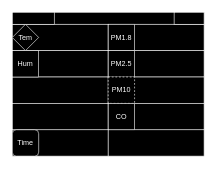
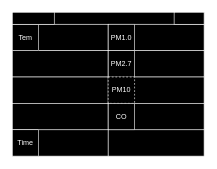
  <mxCell id="0" />
  <mxCell id="1" parent="0" />
  <mxCell id="2" value="" style="rounded=0;whiteSpace=wrap;html=1;movable=1;resizable=1;rotatable=1;deletable=1;editable=1;connectable=1;fillColor=#000000;strokeColor=#FFFFFF;fontColor=#FFFFFF;" vertex="1" parent="1"><mxGeometry x="20" y="20" width="320" height="240" as="geometry" /></mxCell>
  <mxCell id="3" value="" style="rounded=0;whiteSpace=wrap;html=1;fillColor=#000000;strokeColor=#FFFFFF;fontColor=#FFFFFF;" vertex="1" parent="1"><mxGeometry x="20" y="20" width="320" height="20" as="geometry" /></mxCell>
  <mxCell id="4" value="" style="rounded=0;whiteSpace=wrap;html=1;fillColor=#000000;strokeColor=#FFFFFF;fontColor=#FFFFFF;" vertex="1" parent="1"><mxGeometry x="20" y="40" width="160" height="44" as="geometry" /></mxCell>
  <mxCell id="5" value="" style="rounded=0;whiteSpace=wrap;html=1;fillColor=#000000;strokeColor=#FFFFFF;fontColor=#FFFFFF;" vertex="1" parent="1"><mxGeometry x="20" y="84" width="160" height="44" as="geometry" /></mxCell>
  <mxCell id="6" value="" style="rounded=0;whiteSpace=wrap;html=1;fillColor=#000000;strokeColor=#FFFFFF;fontColor=#FFFFFF;" vertex="1" parent="1"><mxGeometry x="20" y="216" width="160" height="44" as="geometry" /></mxCell>
  <mxCell id="7" value="" style="rounded=0;whiteSpace=wrap;html=1;fillColor=#000000;strokeColor=#FFFFFF;fontColor=#FFFFFF;" vertex="1" parent="1"><mxGeometry x="20" y="128" width="160" height="44" as="geometry" /></mxCell>
  <mxCell id="8" value="" style="rounded=0;whiteSpace=wrap;html=1;fillColor=#000000;strokeColor=#FFFFFF;fontColor=#FFFFFF;" vertex="1" parent="1"><mxGeometry x="20" y="172" width="160" height="44" as="geometry" /></mxCell>
- <mxCell id="9" value="Tem" style="rhombus;whiteSpace=wrap;html=1;fillColor=#000000;strokeColor=#FFFFFF;fontColor=#FFFFFF;" vertex="1" parent="1"><mxGeometry x="20" y="40" width="44" height="44" as="geometry" /></mxCell>
- <mxCell id="10" value="Hum" style="rounded=0;whiteSpace=wrap;html=1;fillColor=#000000;strokeColor=#FFFFFF;fontColor=#FFFFFF;" vertex="1" parent="1"><mxGeometry x="20" y="84" width="44" height="44" as="geometry" /></mxCell>
- <mxCell id="11" value="Time" style="whiteSpace=wrap;html=1;fillColor=#000000;strokeColor=#FFFFFF;fontColor=#FFFFFF;rounded=1;" vertex="1" parent="1"><mxGeometry x="20" y="216" width="44" height="44" as="geometry" /></mxCell>
+ <mxCell id="9" value="Tem" style="rounded=0;whiteSpace=wrap;html=1;fillColor=#000000;strokeColor=#FFFFFF;fontColor=#FFFFFF;" vertex="1" parent="1"><mxGeometry x="20" y="40" width="44" height="44" as="geometry" /></mxCell>
+ <mxCell id="11" value="Time" style="rounded=0;whiteSpace=wrap;html=1;fillColor=#000000;strokeColor=#FFFFFF;fontColor=#FFFFFF;" vertex="1" parent="1"><mxGeometry x="20" y="216" width="44" height="44" as="geometry" /></mxCell>
  <mxCell id="12" value="" style="rounded=0;whiteSpace=wrap;html=1;fillColor=#000000;strokeColor=#FFFFFF;fontColor=#FFFFFF;" vertex="1" parent="1"><mxGeometry x="180" y="40" width="160" height="44" as="geometry" /></mxCell>
  <mxCell id="13" value="" style="rounded=0;whiteSpace=wrap;html=1;fillColor=#000000;strokeColor=#FFFFFF;fontColor=#FFFFFF;" vertex="1" parent="1"><mxGeometry x="180" y="84" width="160" height="44" as="geometry" /></mxCell>
  <mxCell id="14" value="" style="rounded=0;whiteSpace=wrap;html=1;fillColor=#000000;strokeColor=#FFFFFF;fontColor=#FFFFFF;" vertex="1" parent="1"><mxGeometry x="180" y="216" width="160" height="44" as="geometry" /></mxCell>
  <mxCell id="15" value="" style="rounded=0;whiteSpace=wrap;html=1;fillColor=#000000;strokeColor=#FFFFFF;fontColor=#FFFFFF;" vertex="1" parent="1"><mxGeometry x="180" y="128" width="160" height="44" as="geometry" /></mxCell>
  <mxCell id="16" value="" style="rounded=0;whiteSpace=wrap;html=1;fillColor=#000000;strokeColor=#FFFFFF;fontColor=#FFFFFF;" vertex="1" parent="1"><mxGeometry x="180" y="172" width="160" height="44" as="geometry" /></mxCell>
- <mxCell id="17" value="PM1.8" style="rounded=0;whiteSpace=wrap;html=1;fillColor=#000000;strokeColor=#FFFFFF;fontColor=#FFFFFF;" vertex="1" parent="1"><mxGeometry x="180" y="40" width="44" height="44" as="geometry" /></mxCell>
- <mxCell id="18" value="PM2.5" style="rounded=0;whiteSpace=wrap;html=1;fillColor=#000000;strokeColor=#FFFFFF;fontColor=#FFFFFF;" vertex="1" parent="1"><mxGeometry x="180" y="84" width="44" height="44" as="geometry" /></mxCell>
+ <mxCell id="17" value="PM1.0" style="rounded=0;whiteSpace=wrap;html=1;fillColor=#000000;strokeColor=#FFFFFF;fontColor=#FFFFFF;" vertex="1" parent="1"><mxGeometry x="180" y="40" width="44" height="44" as="geometry" /></mxCell>
+ <mxCell id="18" value="PM2.7" style="rounded=0;whiteSpace=wrap;html=1;fillColor=#000000;strokeColor=#FFFFFF;fontColor=#FFFFFF;" vertex="1" parent="1"><mxGeometry x="180" y="84" width="44" height="44" as="geometry" /></mxCell>
  <mxCell id="19" value="PM10" style="rounded=0;whiteSpace=wrap;html=1;fillColor=#000000;strokeColor=#FFFFFF;fontColor=#FFFFFF;dashed=1;" vertex="1" parent="1"><mxGeometry x="180" y="128" width="44" height="44" as="geometry" /></mxCell>
  <mxCell id="20" value="CO" style="rounded=0;whiteSpace=wrap;html=1;fillColor=#000000;strokeColor=#FFFFFF;fontColor=#FFFFFF;" vertex="1" parent="1"><mxGeometry x="180" y="172" width="44" height="44" as="geometry" /></mxCell>
  <mxCell id="21" value="" style="rounded=0;whiteSpace=wrap;html=1;fillColor=#000000;strokeColor=#FFFFFF;fontColor=#FFFFFF;" vertex="1" parent="1"><mxGeometry x="290" y="20" width="50" height="20" as="geometry" /></mxCell>
  <mxCell id="22" value="" style="rounded=0;whiteSpace=wrap;html=1;fillColor=#000000;strokeColor=#FFFFFF;fontColor=#FFFFFF;" vertex="1" parent="1"><mxGeometry x="20" y="20" width="70" height="20" as="geometry" /></mxCell>
